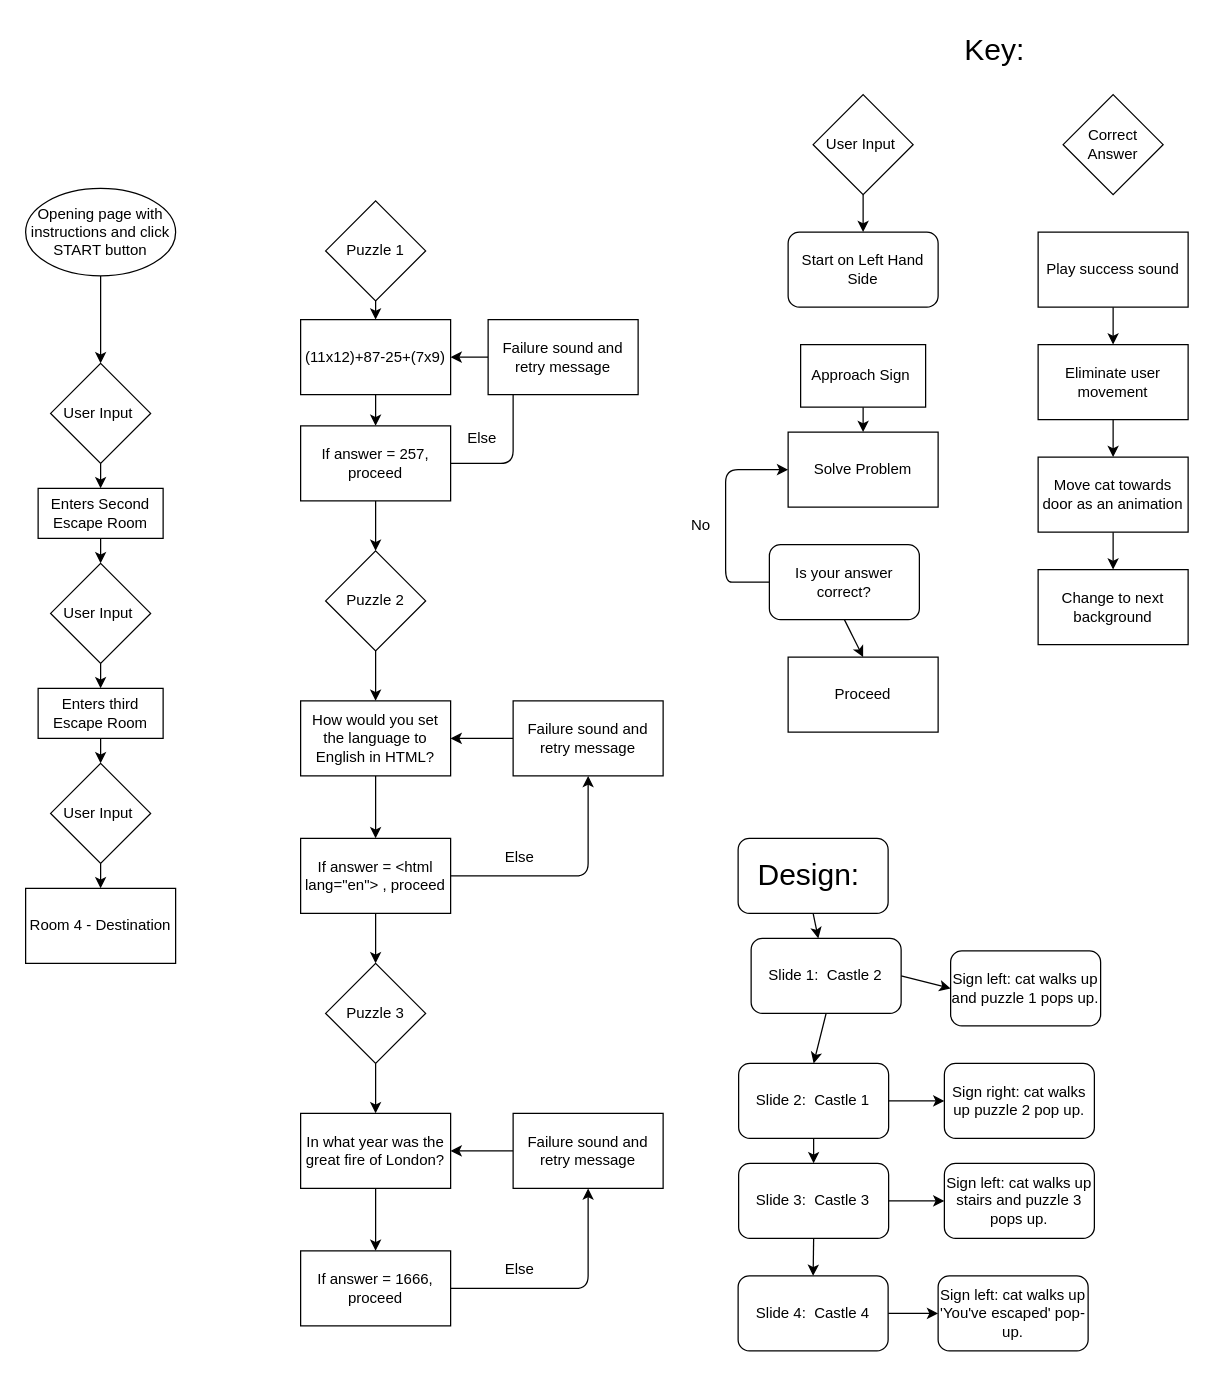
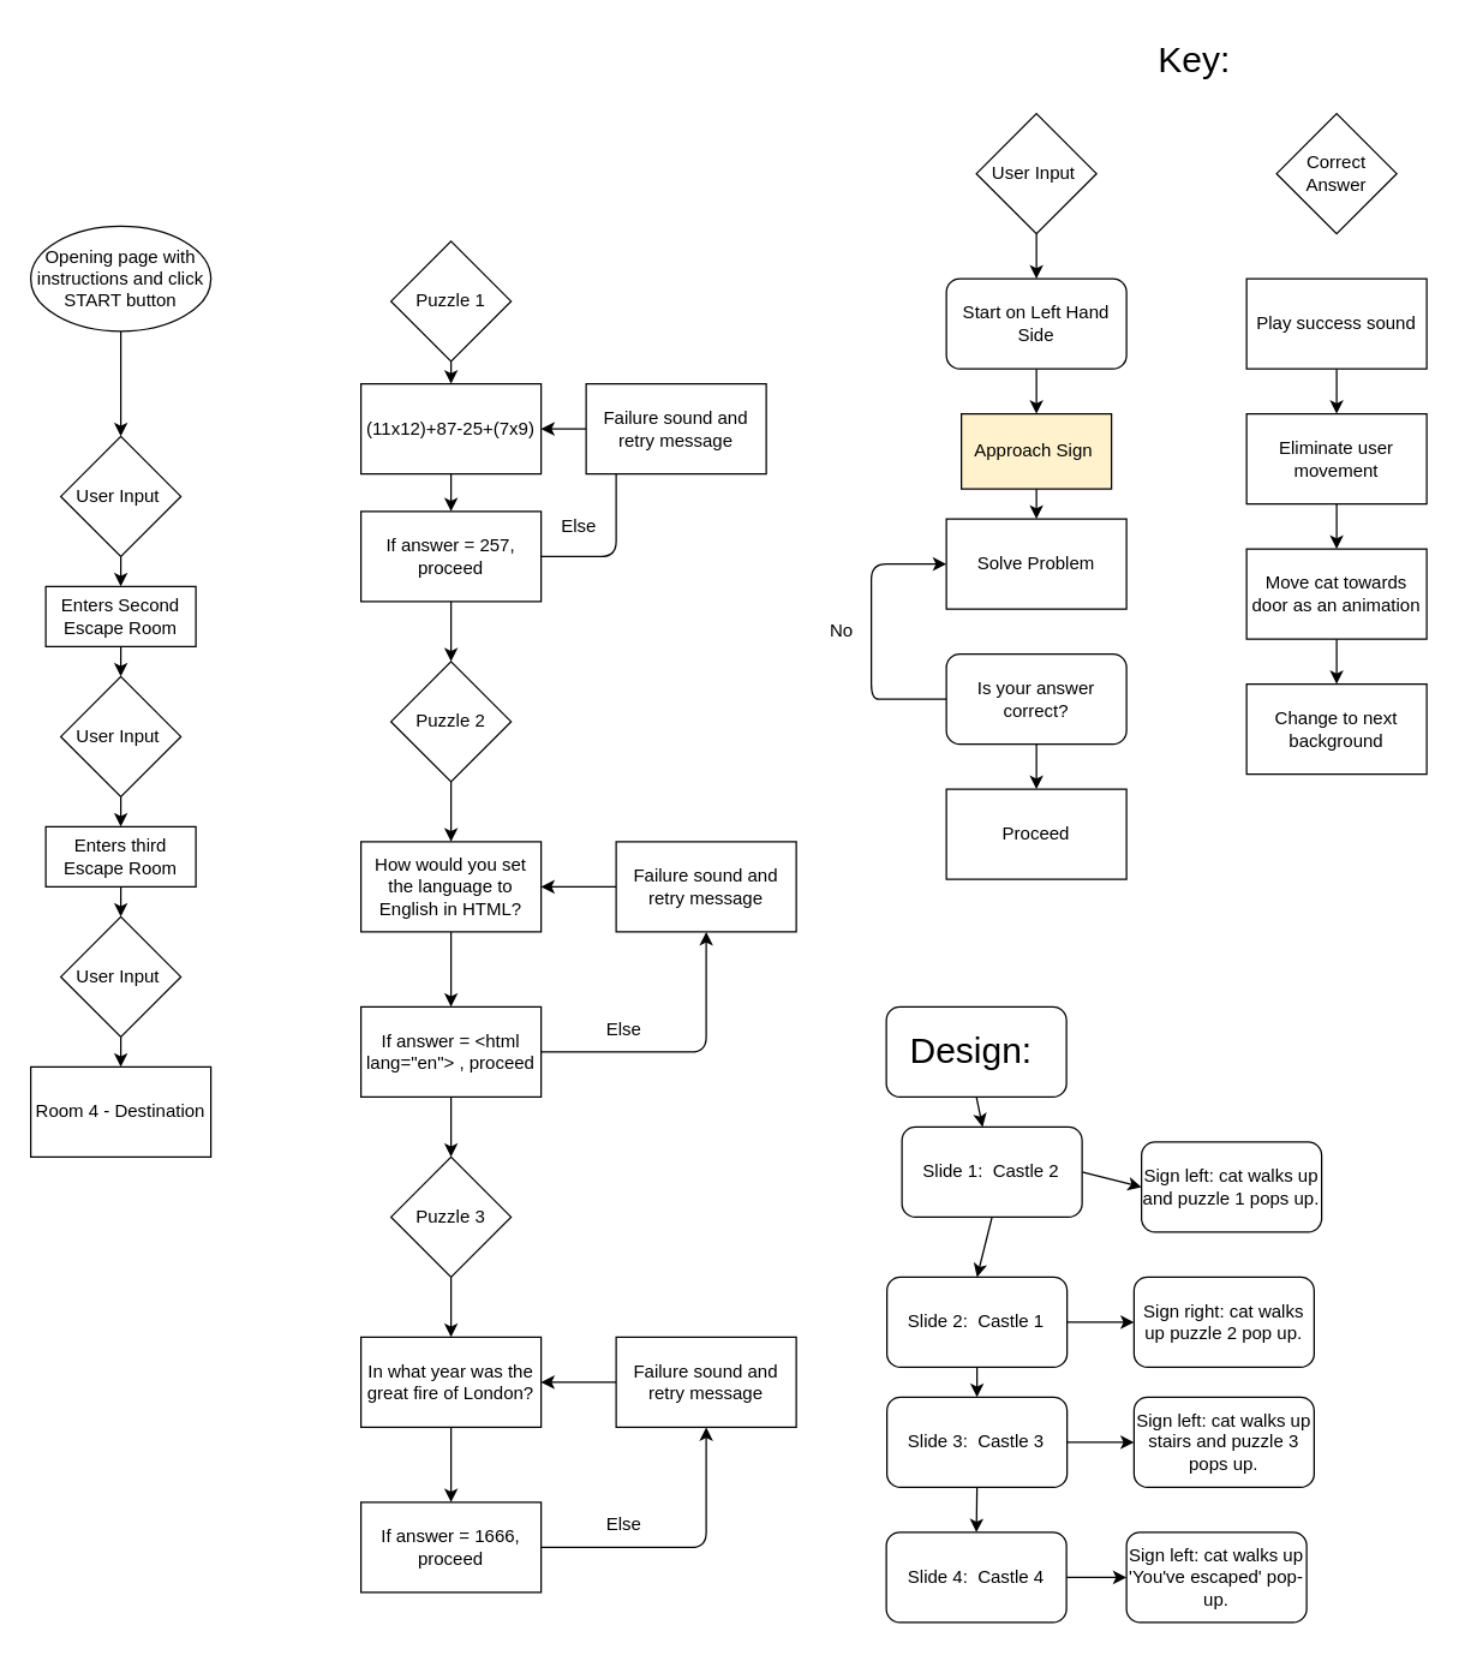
  <mxCell id="0" />
  <mxCell id="1" parent="0" />
  <mxCell id="2" style="edgeStyle=none;html=1;exitX=0.5;exitY=1;exitDx=0;exitDy=0;entryX=0.5;entryY=0;entryDx=0;entryDy=0;" parent="1" source="3" target="12" edge="1"><mxGeometry relative="1" as="geometry"><mxPoint x="80" y="230" as="targetPoint" /></mxGeometry></mxCell>
  <mxCell id="3" value="Opening page with instructions and click START button" style="ellipse;whiteSpace=wrap;html=1;" parent="1" vertex="1"><mxGeometry y="150" width="120" height="70" as="geometry" x="20" /></mxCell>
  <mxCell id="4" style="edgeStyle=none;html=1;exitX=0.5;exitY=1;exitDx=0;exitDy=0;" parent="1" source="21" edge="1"><mxGeometry relative="1" as="geometry"><mxPoint x="690" y="185" as="targetPoint" /></mxGeometry></mxCell>
  <mxCell id="5" value="" style="edgeStyle=none;html=1;" parent="1" source="6" edge="1"><mxGeometry relative="1" as="geometry"><mxPoint x="690" y="345" as="targetPoint" /></mxGeometry></mxCell>
- <mxCell id="6" value="Approach Sign&amp;nbsp;" style="rounded=0;whiteSpace=wrap;html=1;" parent="1" vertex="1"><mxGeometry x="640" y="275" width="100" height="50" as="geometry" /></mxCell>
+ <mxCell id="6" value="Approach Sign&amp;nbsp;" style="rounded=0;whiteSpace=wrap;html=1;fillColor=#fff2cc;" parent="1" vertex="1"><mxGeometry x="640" y="275" width="100" height="50" as="geometry" /></mxCell>
  <mxCell id="7" style="edgeStyle=none;html=1;exitX=0;exitY=0.5;exitDx=0;exitDy=0;entryX=0;entryY=0.5;entryDx=0;entryDy=0;" parent="1" source="9" target="10" edge="1"><mxGeometry relative="1" as="geometry"><mxPoint x="580" y="375" as="targetPoint" /><Array as="points"><mxPoint x="600" y="465" /><mxPoint x="580" y="465" /><mxPoint x="580" y="425" /><mxPoint x="580" y="375" /></Array></mxGeometry></mxCell>
  <mxCell id="8" style="edgeStyle=none;html=1;exitX=0.5;exitY=1;exitDx=0;exitDy=0;entryX=0.5;entryY=0;entryDx=0;entryDy=0;" parent="1" source="9" target="34" edge="1"><mxGeometry relative="1" as="geometry" /></mxCell>
- <mxCell id="9" value="Is your answer correct?" style="rounded=1;whiteSpace=wrap;html=1;" parent="1" vertex="1"><mxGeometry x="615" y="435" width="120" height="60" as="geometry" /></mxCell>
+ <mxCell id="9" value="Is your answer correct?" style="rounded=1;whiteSpace=wrap;html=1;" parent="1" vertex="1"><mxGeometry x="630" y="435" width="120" height="60" as="geometry" /></mxCell>
  <mxCell id="10" value="Solve Problem" style="rounded=0;whiteSpace=wrap;html=1;" parent="1" vertex="1"><mxGeometry x="630" y="345" width="120" height="60" as="geometry" /></mxCell>
  <mxCell id="11" style="edgeStyle=none;html=1;exitX=0.5;exitY=1;exitDx=0;exitDy=0;entryX=0.5;entryY=0;entryDx=0;entryDy=0;" parent="1" source="12" target="14" edge="1"><mxGeometry relative="1" as="geometry" /></mxCell>
  <mxCell id="12" value="User Input&amp;nbsp;" style="rhombus;whiteSpace=wrap;html=1;" parent="1" vertex="1"><mxGeometry x="40" y="290" width="80" height="80" as="geometry" /></mxCell>
  <mxCell id="13" style="edgeStyle=none;html=1;exitX=0.5;exitY=1;exitDx=0;exitDy=0;" parent="1" source="14" edge="1"><mxGeometry relative="1" as="geometry"><mxPoint x="80" y="450" as="targetPoint" /></mxGeometry></mxCell>
  <mxCell id="14" value="Enters Second Escape Room" style="rounded=0;whiteSpace=wrap;html=1;" parent="1" vertex="1"><mxGeometry x="30" y="390" width="100" height="40" as="geometry" /></mxCell>
  <mxCell id="15" style="edgeStyle=none;html=1;exitX=0.5;exitY=1;exitDx=0;exitDy=0;entryX=0.5;entryY=0;entryDx=0;entryDy=0;" parent="1" source="16" target="18" edge="1"><mxGeometry relative="1" as="geometry" /></mxCell>
  <mxCell id="16" value="User Input&amp;nbsp;" style="rhombus;whiteSpace=wrap;html=1;" parent="1" vertex="1"><mxGeometry x="40" y="450" width="80" height="80" as="geometry" /></mxCell>
  <mxCell id="17" style="edgeStyle=none;html=1;exitX=0.5;exitY=1;exitDx=0;exitDy=0;" parent="1" source="18" edge="1"><mxGeometry relative="1" as="geometry"><mxPoint x="80" y="610" as="targetPoint" /></mxGeometry></mxCell>
  <mxCell id="18" value="Enters third Escape Room" style="rounded=0;whiteSpace=wrap;html=1;" parent="1" vertex="1"><mxGeometry x="30" y="550" width="100" height="40" as="geometry" /></mxCell>
  <mxCell id="19" style="edgeStyle=none;html=1;exitX=0.5;exitY=1;exitDx=0;exitDy=0;entryX=0.5;entryY=0;entryDx=0;entryDy=0;" parent="1" source="20" target="23" edge="1"><mxGeometry relative="1" as="geometry" /></mxCell>
  <mxCell id="20" value="User Input&amp;nbsp;" style="rhombus;whiteSpace=wrap;html=1;" parent="1" vertex="1"><mxGeometry x="40" y="610" width="80" height="80" as="geometry" /></mxCell>
  <mxCell id="21" value="User Input&amp;nbsp;" style="rhombus;whiteSpace=wrap;html=1;" parent="1" vertex="1"><mxGeometry x="650" y="75" width="80" height="80" as="geometry" /></mxCell>
  <mxCell id="22" value="No" style="text;html=1;align=center;verticalAlign=middle;resizable=0;points=[];autosize=1;strokeColor=none;fillColor=none;" parent="1" vertex="1"><mxGeometry x="540" y="405" width="40" height="30" as="geometry" /></mxCell>
  <mxCell id="23" value="Room 4 - Destination" style="rounded=0;whiteSpace=wrap;html=1;" parent="1" vertex="1"><mxGeometry y="710" width="120" height="60" as="geometry" x="20" /></mxCell>
  <mxCell id="24" style="edgeStyle=none;html=1;exitX=0.5;exitY=1;exitDx=0;exitDy=0;entryX=0.5;entryY=0;entryDx=0;entryDy=0;" parent="1" source="25" target="27" edge="1"><mxGeometry relative="1" as="geometry" /></mxCell>
  <mxCell id="25" value="Puzzle 1" style="rhombus;whiteSpace=wrap;html=1;" parent="1" vertex="1"><mxGeometry x="260" y="160" width="80" height="80" as="geometry" /></mxCell>
  <mxCell id="26" style="edgeStyle=none;html=1;exitX=0.5;exitY=1;exitDx=0;exitDy=0;entryX=0.5;entryY=0;entryDx=0;entryDy=0;" parent="1" source="27" target="30" edge="1"><mxGeometry relative="1" as="geometry" /></mxCell>
  <mxCell id="27" value="(11x12)+87-25+(7x9)" style="rounded=0;whiteSpace=wrap;html=1;" parent="1" vertex="1"><mxGeometry x="240" y="255" width="120" height="60" as="geometry" /></mxCell>
  <mxCell id="28" style="edgeStyle=none;html=1;exitX=1;exitY=0.5;exitDx=0;exitDy=0;entryX=0.5;entryY=1;entryDx=0;entryDy=0;" parent="1" source="30" target="32" edge="1"><mxGeometry relative="1" as="geometry"><Array as="points"><mxPoint x="410" y="370" /><mxPoint x="410" y="290" /></Array></mxGeometry></mxCell>
  <mxCell id="29" style="edgeStyle=none;html=1;exitX=0.5;exitY=1;exitDx=0;exitDy=0;entryX=0.5;entryY=0;entryDx=0;entryDy=0;" parent="1" source="30" target="36" edge="1"><mxGeometry relative="1" as="geometry" /></mxCell>
  <mxCell id="30" value="If answer = 257, proceed" style="rounded=0;whiteSpace=wrap;html=1;" parent="1" vertex="1"><mxGeometry x="240" y="340" width="120" height="60" as="geometry" /></mxCell>
  <mxCell id="31" style="edgeStyle=none;html=1;exitX=0;exitY=0.5;exitDx=0;exitDy=0;entryX=1;entryY=0.5;entryDx=0;entryDy=0;" parent="1" source="32" target="27" edge="1"><mxGeometry relative="1" as="geometry" /></mxCell>
  <mxCell id="32" value="Failure sound and retry message" style="rounded=0;whiteSpace=wrap;html=1;" parent="1" vertex="1"><mxGeometry x="390" y="255" width="120" height="60" as="geometry" /></mxCell>
  <mxCell id="33" value="Else" style="text;html=1;align=center;verticalAlign=middle;resizable=0;points=[];autosize=1;strokeColor=none;fillColor=none;" parent="1" vertex="1"><mxGeometry x="360" y="335" width="50" height="30" as="geometry" /></mxCell>
  <mxCell id="34" value="Proceed&lt;br&gt;" style="rounded=0;whiteSpace=wrap;html=1;" parent="1" vertex="1"><mxGeometry x="630" y="525" width="120" height="60" as="geometry" /></mxCell>
  <mxCell id="35" style="edgeStyle=none;html=1;exitX=0.5;exitY=1;exitDx=0;exitDy=0;entryX=0.5;entryY=0;entryDx=0;entryDy=0;" parent="1" source="36" target="38" edge="1"><mxGeometry relative="1" as="geometry" /></mxCell>
  <mxCell id="36" value="Puzzle 2" style="rhombus;whiteSpace=wrap;html=1;" parent="1" vertex="1"><mxGeometry x="260" y="440" width="80" height="80" as="geometry" /></mxCell>
  <mxCell id="37" style="edgeStyle=none;html=1;exitX=0.5;exitY=1;exitDx=0;exitDy=0;entryX=0.5;entryY=0;entryDx=0;entryDy=0;" parent="1" source="38" target="41" edge="1"><mxGeometry relative="1" as="geometry" /></mxCell>
  <mxCell id="38" value="How would you set the language to English in HTML?" style="rounded=0;whiteSpace=wrap;html=1;" parent="1" vertex="1"><mxGeometry x="240" y="560" width="120" height="60" as="geometry" /></mxCell>
  <mxCell id="39" style="edgeStyle=none;html=1;exitX=1;exitY=0.5;exitDx=0;exitDy=0;entryX=0.5;entryY=1;entryDx=0;entryDy=0;" parent="1" source="41" target="43" edge="1"><mxGeometry relative="1" as="geometry"><Array as="points"><mxPoint x="470" y="700" /></Array></mxGeometry></mxCell>
  <mxCell id="40" style="edgeStyle=none;html=1;exitX=0.5;exitY=1;exitDx=0;exitDy=0;entryX=0.5;entryY=0;entryDx=0;entryDy=0;" parent="1" source="41" target="46" edge="1"><mxGeometry relative="1" as="geometry" /></mxCell>
  <mxCell id="41" value="If answer = &amp;lt;html lang=&quot;en&quot;&amp;gt; , proceed" style="rounded=0;whiteSpace=wrap;html=1;" parent="1" vertex="1"><mxGeometry x="240" y="670" width="120" height="60" as="geometry" /></mxCell>
  <mxCell id="42" style="edgeStyle=none;html=1;exitX=0;exitY=0.5;exitDx=0;exitDy=0;entryX=1;entryY=0.5;entryDx=0;entryDy=0;" parent="1" source="43" target="38" edge="1"><mxGeometry relative="1" as="geometry" /></mxCell>
  <mxCell id="43" value="Failure sound and retry message" style="rounded=0;whiteSpace=wrap;html=1;" parent="1" vertex="1"><mxGeometry x="410" y="560" width="120" height="60" as="geometry" /></mxCell>
  <mxCell id="44" value="Else" style="text;html=1;align=center;verticalAlign=middle;resizable=0;points=[];autosize=1;strokeColor=none;fillColor=none;" parent="1" vertex="1"><mxGeometry x="390" y="670" width="50" height="30" as="geometry" /></mxCell>
  <mxCell id="45" style="edgeStyle=none;html=1;exitX=0.5;exitY=1;exitDx=0;exitDy=0;entryX=0.5;entryY=0;entryDx=0;entryDy=0;" parent="1" source="46" target="48" edge="1"><mxGeometry relative="1" as="geometry" /></mxCell>
  <mxCell id="46" value="Puzzle 3" style="rhombus;whiteSpace=wrap;html=1;" parent="1" vertex="1"><mxGeometry x="260" y="770" width="80" height="80" as="geometry" /></mxCell>
  <mxCell id="47" style="edgeStyle=none;html=1;exitX=0.5;exitY=1;exitDx=0;exitDy=0;entryX=0.5;entryY=0;entryDx=0;entryDy=0;" parent="1" source="48" target="50" edge="1"><mxGeometry relative="1" as="geometry" /></mxCell>
  <mxCell id="48" value="In what year was the great fire of London?" style="rounded=0;whiteSpace=wrap;html=1;" parent="1" vertex="1"><mxGeometry x="240" y="890" width="120" height="60" as="geometry" /></mxCell>
  <mxCell id="49" style="edgeStyle=none;html=1;exitX=1;exitY=0.5;exitDx=0;exitDy=0;entryX=0.5;entryY=1;entryDx=0;entryDy=0;" parent="1" source="50" target="52" edge="1"><mxGeometry relative="1" as="geometry"><Array as="points"><mxPoint x="470" y="1030" /></Array></mxGeometry></mxCell>
  <mxCell id="50" value="If answer = 1666, proceed" style="rounded=0;whiteSpace=wrap;html=1;" parent="1" vertex="1"><mxGeometry x="240" y="1000" width="120" height="60" as="geometry" /></mxCell>
  <mxCell id="51" style="edgeStyle=none;html=1;exitX=0;exitY=0.5;exitDx=0;exitDy=0;entryX=1;entryY=0.5;entryDx=0;entryDy=0;" parent="1" source="52" target="48" edge="1"><mxGeometry relative="1" as="geometry" /></mxCell>
  <mxCell id="52" value="Failure sound and retry message" style="rounded=0;whiteSpace=wrap;html=1;" parent="1" vertex="1"><mxGeometry x="410" y="890" width="120" height="60" as="geometry" /></mxCell>
  <mxCell id="53" value="Else" style="text;html=1;align=center;verticalAlign=middle;resizable=0;points=[];autosize=1;strokeColor=none;fillColor=none;" parent="1" vertex="1"><mxGeometry x="390" y="1000" width="50" height="30" as="geometry" /></mxCell>
  <mxCell id="54" value="Correct Answer" style="rhombus;whiteSpace=wrap;html=1;" parent="1" vertex="1"><mxGeometry x="850" y="75" width="80" height="80" as="geometry" /></mxCell>
  <mxCell id="55" style="edgeStyle=none;html=1;exitX=0.5;exitY=1;exitDx=0;exitDy=0;" parent="1" source="56" edge="1"><mxGeometry relative="1" as="geometry"><mxPoint x="890" y="275" as="targetPoint" /></mxGeometry></mxCell>
  <mxCell id="56" value="Play success sound" style="rounded=0;whiteSpace=wrap;html=1;" parent="1" vertex="1"><mxGeometry x="830" y="185" width="120" height="60" as="geometry" /></mxCell>
+ <mxCell id="57" style="edgeStyle=none;html=1;exitX=0.5;exitY=1;exitDx=0;exitDy=0;entryX=0.5;entryY=0;entryDx=0;entryDy=0;" parent="1" source="58" target="6" edge="1"><mxGeometry relative="1" as="geometry" /></mxCell>
  <mxCell id="58" value="Start on Left Hand Side" style="rounded=1;whiteSpace=wrap;html=1;" parent="1" vertex="1"><mxGeometry x="630" y="185" width="120" height="60" as="geometry" /></mxCell>
  <mxCell id="59" style="edgeStyle=none;html=1;exitX=0.5;exitY=1;exitDx=0;exitDy=0;" parent="1" source="60" edge="1"><mxGeometry relative="1" as="geometry"><mxPoint x="890" y="365" as="targetPoint" /></mxGeometry></mxCell>
  <mxCell id="60" value="Eliminate user movement" style="rounded=0;whiteSpace=wrap;html=1;" parent="1" vertex="1"><mxGeometry x="830" y="275" width="120" height="60" as="geometry" /></mxCell>
  <mxCell id="61" style="edgeStyle=none;html=1;exitX=0.5;exitY=1;exitDx=0;exitDy=0;entryX=0.5;entryY=0;entryDx=0;entryDy=0;" parent="1" source="62" target="63" edge="1"><mxGeometry relative="1" as="geometry" /></mxCell>
  <mxCell id="62" value="Move cat towards door as an animation" style="rounded=0;whiteSpace=wrap;html=1;" parent="1" vertex="1"><mxGeometry x="830" y="365" width="120" height="60" as="geometry" /></mxCell>
  <mxCell id="63" value="Change to next background" style="rounded=0;whiteSpace=wrap;html=1;" parent="1" vertex="1"><mxGeometry x="830" y="455" width="120" height="60" as="geometry" /></mxCell>
  <mxCell id="64" style="edgeStyle=none;html=1;exitX=0.5;exitY=1;exitDx=0;exitDy=0;" edge="1" parent="1" source="65" target="68"><mxGeometry relative="1" as="geometry"><mxPoint x="650.412" y="770" as="targetPoint" /></mxGeometry></mxCell>
  <mxCell id="65" value="&lt;font style=&quot;font-size: 24px;&quot;&gt;Design:&amp;nbsp;&lt;/font&gt;" style="rounded=1;whiteSpace=wrap;html=1;" vertex="1" parent="1"><mxGeometry x="590" y="670" width="120" height="60" as="geometry" /></mxCell>
  <mxCell id="66" style="edgeStyle=none;html=1;exitX=0.5;exitY=1;exitDx=0;exitDy=0;entryX=0.5;entryY=0;entryDx=0;entryDy=0;" edge="1" parent="1" source="68" target="71"><mxGeometry relative="1" as="geometry" /></mxCell>
  <mxCell id="67" style="edgeStyle=none;html=1;exitX=1;exitY=0.5;exitDx=0;exitDy=0;entryX=0;entryY=0.5;entryDx=0;entryDy=0;fontSize=24;" edge="1" parent="1" source="68" target="77"><mxGeometry relative="1" as="geometry" /></mxCell>
  <mxCell id="68" value="Slide 1:&amp;nbsp; Castle 2" style="rounded=1;whiteSpace=wrap;html=1;" vertex="1" parent="1"><mxGeometry x="600.412" y="750" width="120" height="60" as="geometry" /></mxCell>
  <mxCell id="69" style="edgeStyle=none;html=1;exitX=0.5;exitY=1;exitDx=0;exitDy=0;entryX=0.5;entryY=0;entryDx=0;entryDy=0;" edge="1" parent="1" source="71" target="74"><mxGeometry relative="1" as="geometry" /></mxCell>
  <mxCell id="70" style="edgeStyle=none;html=1;exitX=1;exitY=0.5;exitDx=0;exitDy=0;entryX=0;entryY=0.5;entryDx=0;entryDy=0;fontSize=24;" edge="1" parent="1" source="71" target="78"><mxGeometry relative="1" as="geometry" /></mxCell>
  <mxCell id="71" value="Slide 2:&amp;nbsp; Castle 1" style="rounded=1;whiteSpace=wrap;html=1;" vertex="1" parent="1"><mxGeometry x="590.412" y="850" width="120" height="60" as="geometry" /></mxCell>
  <mxCell id="72" style="edgeStyle=none;html=1;exitX=0.5;exitY=1;exitDx=0;exitDy=0;entryX=0.5;entryY=0;entryDx=0;entryDy=0;" edge="1" parent="1" source="74" target="76"><mxGeometry relative="1" as="geometry" /></mxCell>
  <mxCell id="73" style="edgeStyle=none;html=1;exitX=1;exitY=0.5;exitDx=0;exitDy=0;entryX=0;entryY=0.5;entryDx=0;entryDy=0;fontSize=24;" edge="1" parent="1" source="74" target="79"><mxGeometry relative="1" as="geometry" /></mxCell>
  <mxCell id="74" value="Slide 3:&amp;nbsp; Castle 3" style="rounded=1;whiteSpace=wrap;html=1;" vertex="1" parent="1"><mxGeometry x="590.412" y="930" width="120" height="60" as="geometry" /></mxCell>
  <mxCell id="75" style="edgeStyle=none;html=1;exitX=1;exitY=0.5;exitDx=0;exitDy=0;fontSize=24;" edge="1" parent="1" source="76" target="80"><mxGeometry relative="1" as="geometry" /></mxCell>
  <mxCell id="76" value="Slide 4:&amp;nbsp; Castle 4" style="rounded=1;whiteSpace=wrap;html=1;" vertex="1" parent="1"><mxGeometry x="590.002" y="1020" width="120" height="60" as="geometry" /></mxCell>
  <mxCell id="77" value="Sign left: cat walks up and puzzle 1 pops up." style="rounded=1;whiteSpace=wrap;html=1;" vertex="1" parent="1"><mxGeometry x="760" y="760" width="120" height="60" as="geometry" /></mxCell>
  <mxCell id="78" value="Sign right: cat walks up puzzle 2 pop up." style="rounded=1;whiteSpace=wrap;html=1;" vertex="1" parent="1"><mxGeometry x="755" y="850" width="120" height="60" as="geometry" /></mxCell>
  <mxCell id="79" value="Sign left: cat walks up stairs and puzzle 3 pops up." style="rounded=1;whiteSpace=wrap;html=1;" vertex="1" parent="1"><mxGeometry x="755" y="930" width="120" height="60" as="geometry" /></mxCell>
  <mxCell id="80" value="Sign left: cat walks up 'You've escaped' pop-up." style="rounded=1;whiteSpace=wrap;html=1;" vertex="1" parent="1"><mxGeometry x="750" y="1020" width="120" height="60" as="geometry" /></mxCell>
  <mxCell id="81" value="&lt;font style=&quot;font-size: 24px;&quot;&gt;Key:&lt;/font&gt;" style="text;html=1;align=center;verticalAlign=middle;resizable=0;points=[];autosize=1;strokeColor=none;fillColor=none;" vertex="1" parent="1"><mxGeometry x="760" y="20" width="70" height="40" as="geometry" /></mxCell>
